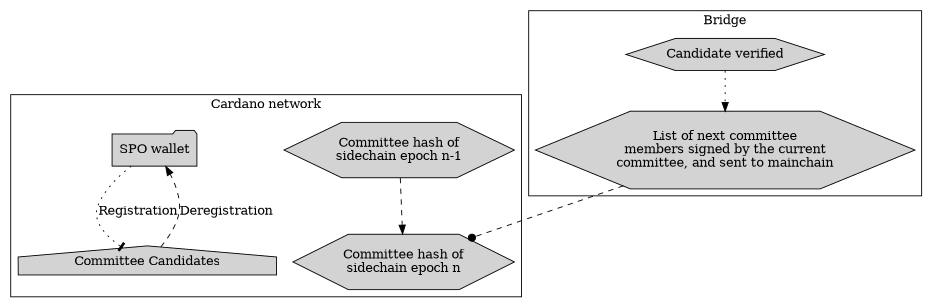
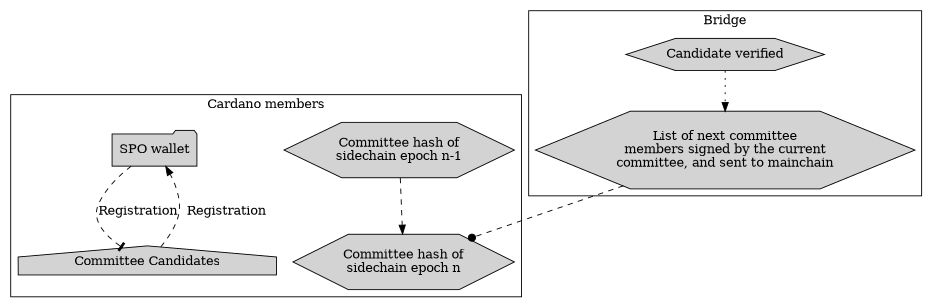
  digraph {
    node [shape=hexagon style=filled]
    edge [arrowhead=normal style=dashed]
    n1 [label="SPO wallet" shape=folder]
    n2 [label="Committee Candidates" shape=house]
    n3 [label="Committee hash of\nsidechain epoch n-1"]
    n4 [label="Committee hash of\nsidechain epoch n"]
    n5 [label="Candidate verified"]
    n6 [label="List of next committee\nmembers signed by the current\ncommittee, and sent to mainchain"]
    subgraph cluster_1 {
-     label="Cardano network"
+     label="Cardano members"
      n1
      n2
      n3
      n4
    }
    subgraph cluster_2 {
      label=Bridge
      n5
      n6
    }
    subgraph cluster_3 {
      label="Sidechain network"
    }
-   n1 -> n2 [arrowhead=tee label=Registration style=dotted]
-   n2 -> n1 [label=Deregistration labeljust=r]
+   n1 -> n2 [arrowhead=tee label=Registration]
+   n2 -> n1 [label=Registration labeljust=r]
    n3 -> n4
    n5 -> n6 [style=dotted]
    n6 -> n4 [arrowhead=dot]
  }
